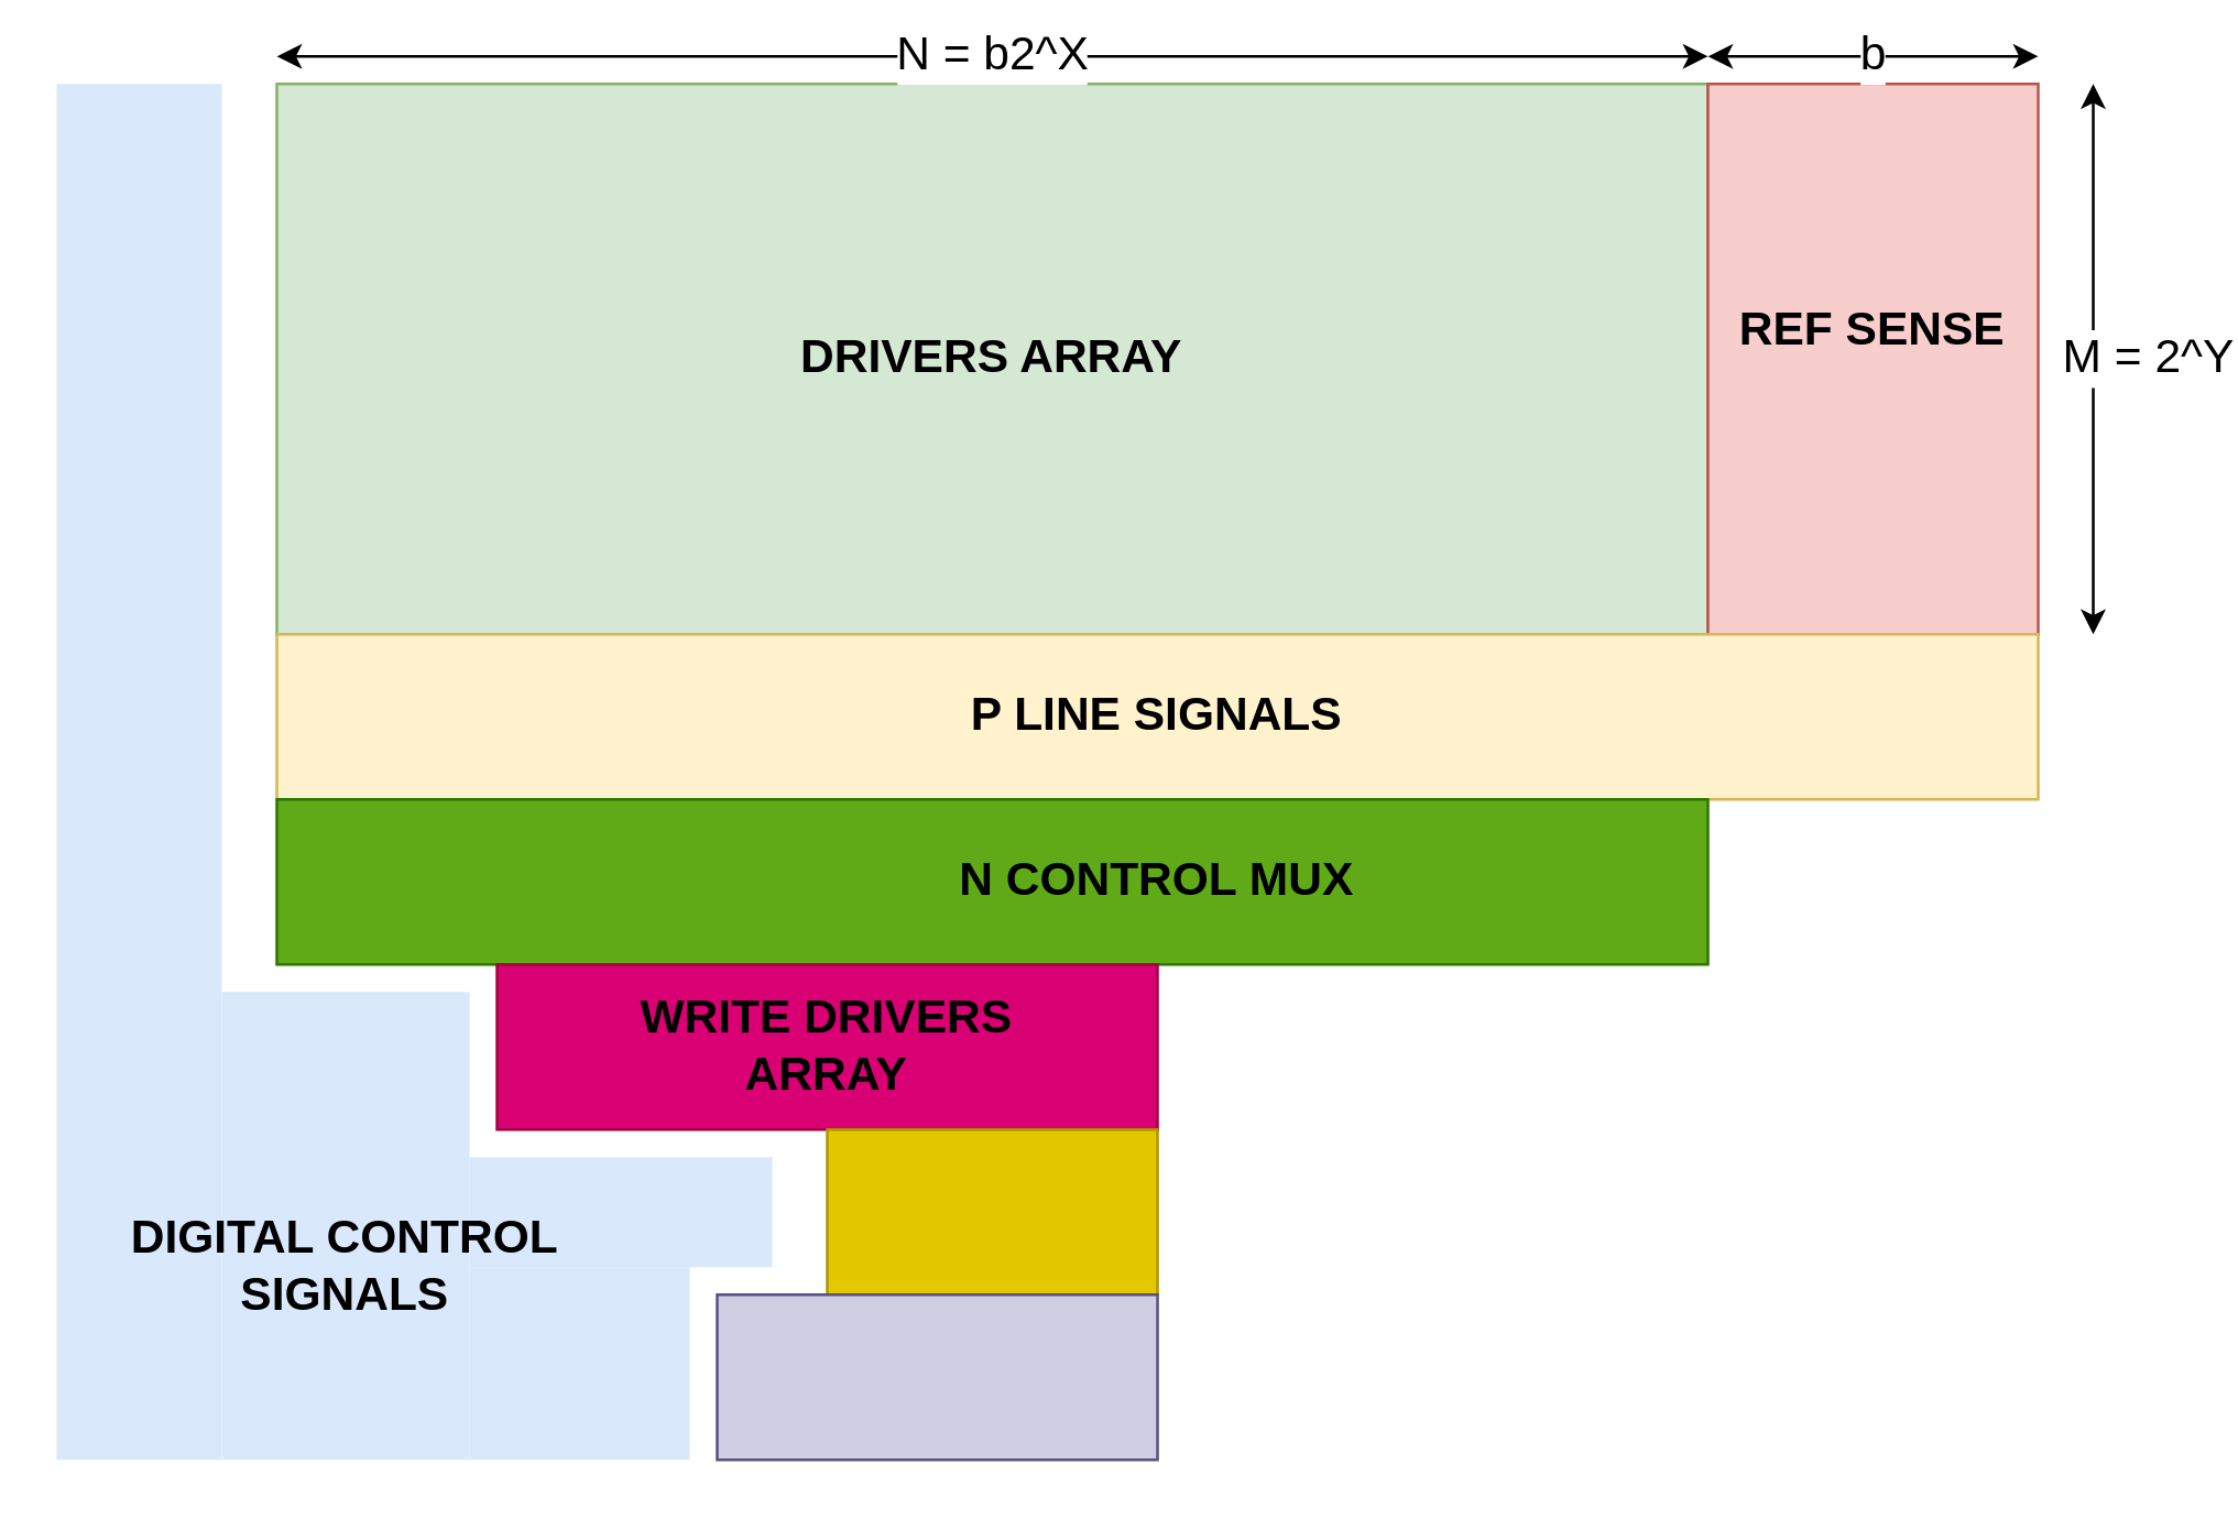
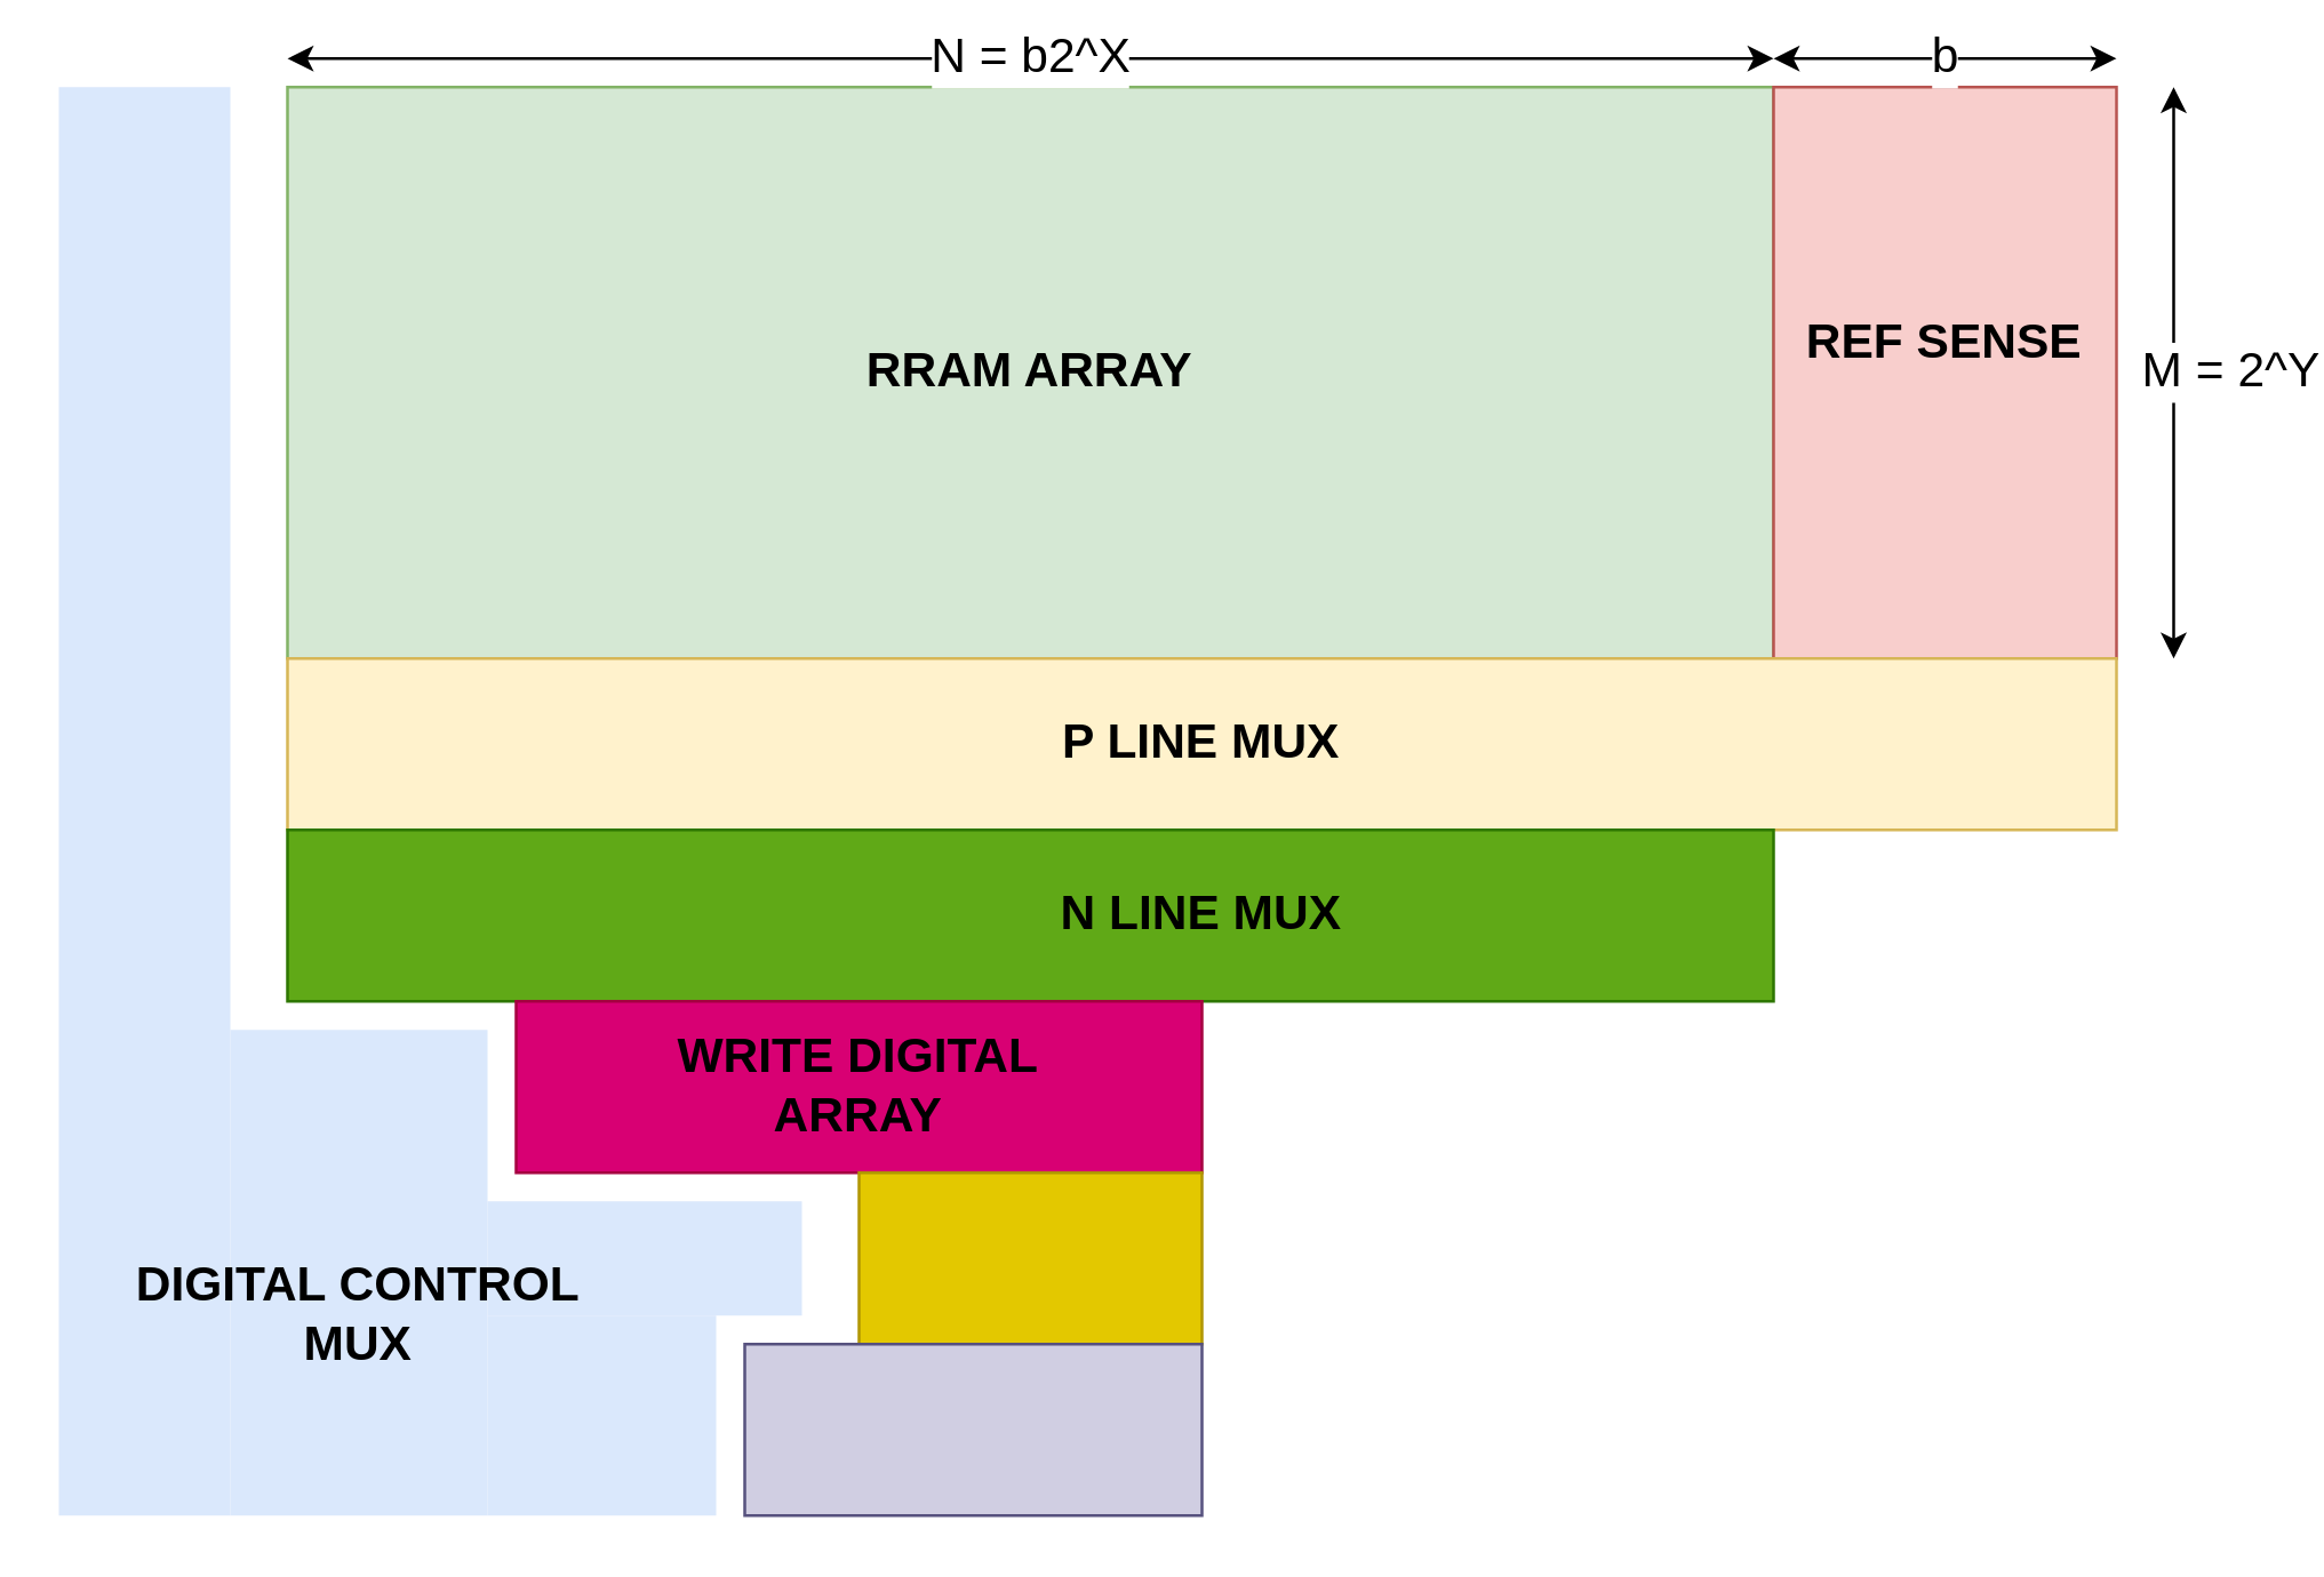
  <mxCell id="0" />
  <mxCell id="1" parent="0" />
  <mxCell id="2" value="" style="rounded=0;whiteSpace=wrap;html=1;fillColor=#d5e8d4;strokeColor=#82b366;" parent="1" vertex="1"><mxGeometry x="100" y="30" width="520" height="200" as="geometry" /></mxCell>
  <mxCell id="3" value="" style="rounded=0;whiteSpace=wrap;html=1;fillColor=#f8cecc;strokeColor=#b85450;" parent="1" vertex="1"><mxGeometry x="620" y="30" width="120" height="200" as="geometry" /></mxCell>
  <mxCell id="4" value="" style="rounded=0;whiteSpace=wrap;html=1;fillColor=#fff2cc;strokeColor=#d6b656;" parent="1" vertex="1"><mxGeometry x="100" y="230" width="640" height="60" as="geometry" /></mxCell>
  <mxCell id="5" value="" style="rounded=0;whiteSpace=wrap;html=1;fillColor=#60a917;strokeColor=#2D7600;fontColor=#ffffff;" parent="1" vertex="1"><mxGeometry x="100" y="290" width="520" height="60" as="geometry" /></mxCell>
  <mxCell id="6" value="" style="rounded=0;whiteSpace=wrap;html=1;fillColor=#d80073;strokeColor=#A50040;fontColor=#ffffff;" parent="1" vertex="1"><mxGeometry x="180" y="350" width="240" height="60" as="geometry" /></mxCell>
  <mxCell id="7" value="" style="rounded=0;whiteSpace=wrap;html=1;fillColor=#e3c800;strokeColor=#B09500;fontColor=#000000;" parent="1" vertex="1"><mxGeometry x="300" y="410" width="120" height="60" as="geometry" /></mxCell>
  <mxCell id="8" value="" style="rounded=0;whiteSpace=wrap;html=1;fillColor=#d0cee2;strokeColor=#56517e;" parent="1" vertex="1"><mxGeometry x="260" y="470" width="160" height="60" as="geometry" /></mxCell>
  <mxCell id="9" value="" style="rounded=0;whiteSpace=wrap;html=1;fillColor=#dae8fc;strokeColor=none;" parent="1" vertex="1"><mxGeometry y="30" width="60" height="500" as="geometry" x="20" /></mxCell>
  <mxCell id="10" value="" style="rounded=0;whiteSpace=wrap;html=1;fillColor=#dae8fc;strokeColor=none;" parent="1" vertex="1"><mxGeometry x="80" y="360" width="90" height="170" as="geometry" /></mxCell>
  <mxCell id="11" value="" style="rounded=0;whiteSpace=wrap;html=1;fillColor=#dae8fc;strokeColor=none;" parent="1" vertex="1"><mxGeometry x="170" y="420" width="110" height="40" as="geometry" /></mxCell>
  <mxCell id="12" value="" style="rounded=0;whiteSpace=wrap;html=1;fillColor=#dae8fc;strokeColor=none;" parent="1" vertex="1"><mxGeometry x="170" y="460" width="80" height="70" as="geometry" /></mxCell>
- <mxCell id="13" value="DRIVERS ARRAY" style="text;html=1;strokeColor=none;fillColor=none;align=center;verticalAlign=middle;whiteSpace=wrap;rounded=0;fontSize=17;fontStyle=1" parent="1" vertex="1"><mxGeometry x="280" y="120" width="160" height="20" as="geometry" /></mxCell>
+ <mxCell id="13" value="RRAM ARRAY" style="text;html=1;strokeColor=none;fillColor=none;align=center;verticalAlign=middle;whiteSpace=wrap;rounded=0;fontSize=17;fontStyle=1" parent="1" vertex="1"><mxGeometry x="280" y="120" width="160" height="20" as="geometry" /></mxCell>
  <mxCell id="14" value="REF SENSE" style="text;html=1;strokeColor=none;fillColor=none;align=center;verticalAlign=middle;whiteSpace=wrap;rounded=0;fontSize=17;fontStyle=1" parent="1" vertex="1"><mxGeometry x="600" y="110" width="160" height="20" as="geometry" /></mxCell>
- <mxCell id="15" value="P LINE SIGNALS" style="text;html=1;strokeColor=none;fillColor=none;align=center;verticalAlign=middle;whiteSpace=wrap;rounded=0;fontSize=17;fontStyle=1" parent="1" vertex="1"><mxGeometry x="340" y="250" width="160" height="20" as="geometry" /></mxCell>
- <mxCell id="16" value="N CONTROL MUX" style="text;html=1;strokeColor=none;fillColor=none;align=center;verticalAlign=middle;whiteSpace=wrap;rounded=0;fontSize=17;fontStyle=1" parent="1" vertex="1"><mxGeometry x="340" y="310" width="160" height="20" as="geometry" /></mxCell>
- <mxCell id="17" value="WRITE DRIVERS ARRAY" style="text;html=1;strokeColor=none;fillColor=none;align=center;verticalAlign=middle;whiteSpace=wrap;rounded=0;fontSize=17;fontStyle=1" parent="1" vertex="1"><mxGeometry x="220" y="370" width="160" height="20" as="geometry" /></mxCell>
- <mxCell id="18" value="DIGITAL CONTROL SIGNALS" style="text;html=1;strokeColor=none;fillColor=none;align=center;verticalAlign=middle;whiteSpace=wrap;rounded=0;fontSize=17;fontStyle=1" parent="1" vertex="1"><mxGeometry x="45" y="450" width="160" height="20" as="geometry" /></mxCell>
+ <mxCell id="15" value="P LINE MUX" style="text;html=1;strokeColor=none;fillColor=none;align=center;verticalAlign=middle;whiteSpace=wrap;rounded=0;fontSize=17;fontStyle=1" parent="1" vertex="1"><mxGeometry x="340" y="250" width="160" height="20" as="geometry" /></mxCell>
+ <mxCell id="16" value="N LINE MUX" style="text;html=1;strokeColor=none;fillColor=none;align=center;verticalAlign=middle;whiteSpace=wrap;rounded=0;fontSize=17;fontStyle=1" parent="1" vertex="1"><mxGeometry x="340" y="310" width="160" height="20" as="geometry" /></mxCell>
+ <mxCell id="17" value="WRITE DIGITAL ARRAY" style="text;html=1;strokeColor=none;fillColor=none;align=center;verticalAlign=middle;whiteSpace=wrap;rounded=0;fontSize=17;fontStyle=1" parent="1" vertex="1"><mxGeometry x="220" y="370" width="160" height="20" as="geometry" /></mxCell>
+ <mxCell id="18" value="DIGITAL CONTROL MUX" style="text;html=1;strokeColor=none;fillColor=none;align=center;verticalAlign=middle;whiteSpace=wrap;rounded=0;fontSize=17;fontStyle=1" parent="1" vertex="1"><mxGeometry x="45" y="450" width="160" height="20" as="geometry" /></mxCell>
  <mxCell id="19" value="N = b2^X" style="endArrow=classic;startArrow=classic;html=1;fontSize=17;" parent="1" edge="1"><mxGeometry width="50" height="50" relative="1" as="geometry"><mxPoint x="100" y="20" as="sourcePoint" /><mxPoint x="620" y="20" as="targetPoint" /></mxGeometry></mxCell>
  <mxCell id="20" value="b" style="endArrow=classic;startArrow=classic;html=1;fontSize=17;" parent="1" edge="1"><mxGeometry width="50" height="50" relative="1" as="geometry"><mxPoint x="620" y="20" as="sourcePoint" /><mxPoint x="740" y="20" as="targetPoint" /></mxGeometry></mxCell>
  <mxCell id="21" value="M = 2^Y" style="endArrow=classic;startArrow=classic;html=1;fontSize=17;" parent="1" edge="1"><mxGeometry y="-20" width="50" height="50" relative="1" as="geometry"><mxPoint x="760" y="230" as="sourcePoint" /><mxPoint x="760" y="30" as="targetPoint" /><mxPoint as="offset" /></mxGeometry></mxCell>
